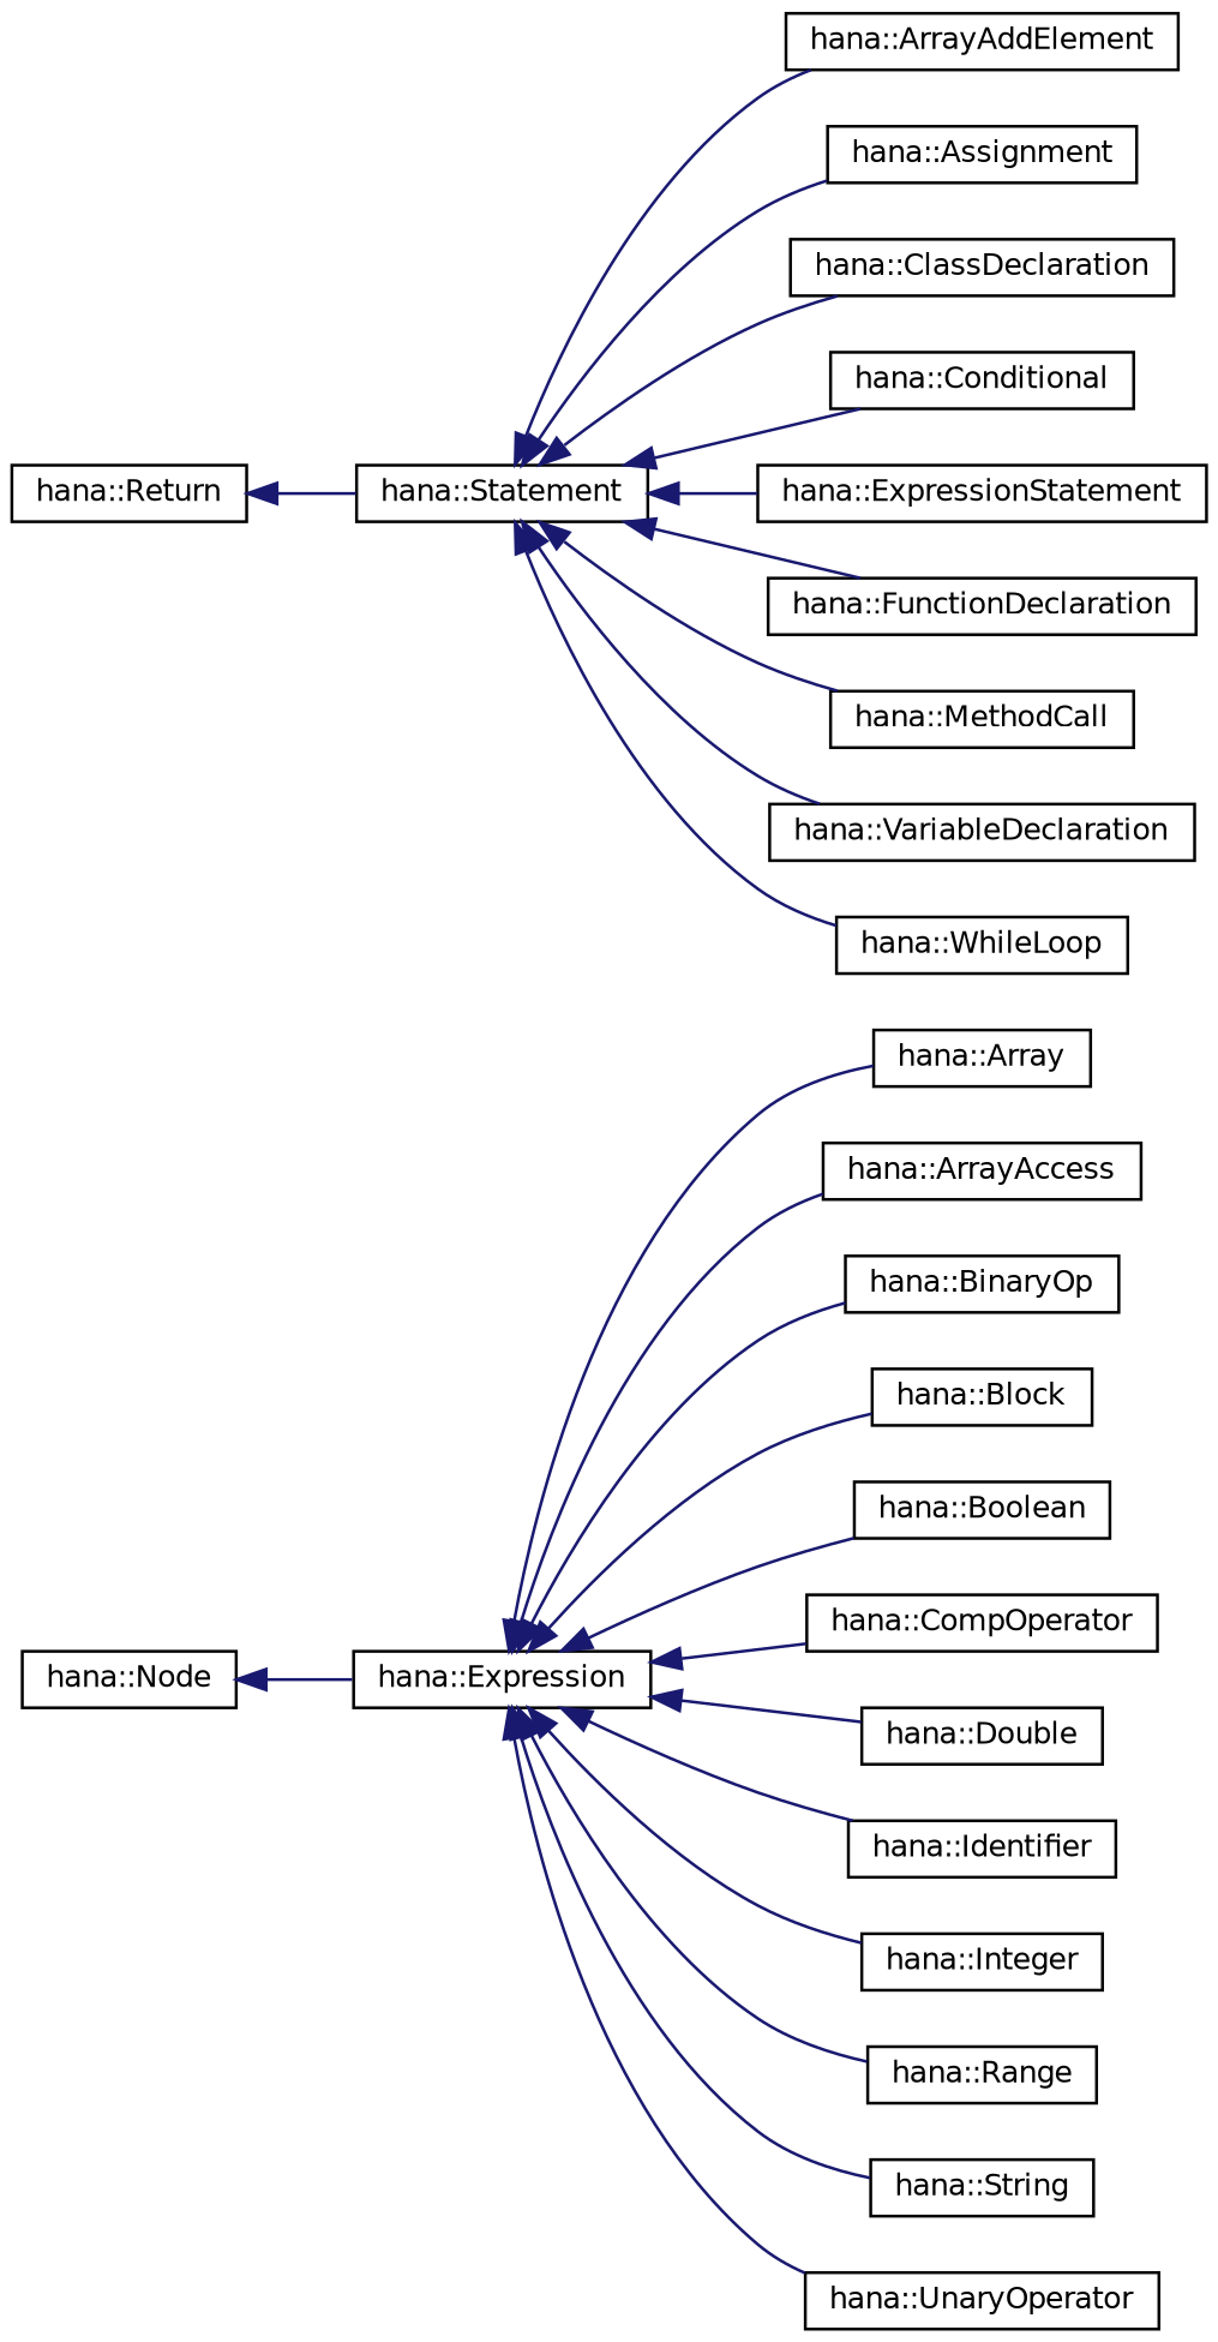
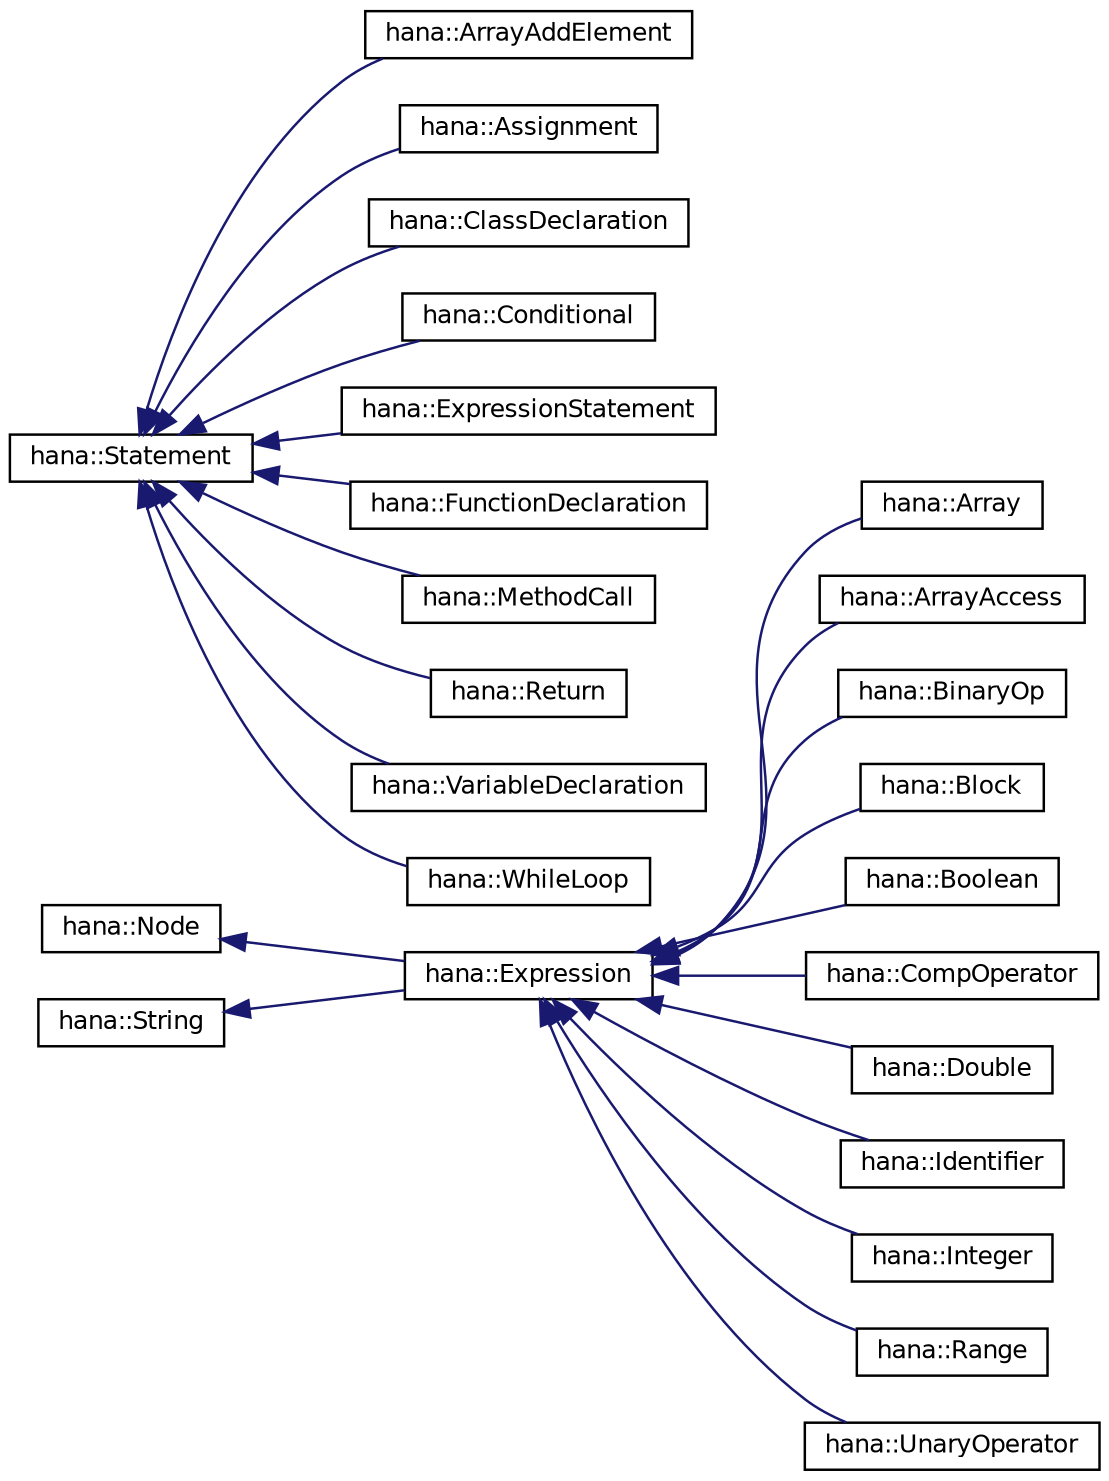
  digraph {
    rankdir=LR
    node [color=black fillcolor=white fontname=Helvetica fontsize=10 shape=record style=filled]
    edge [color=midnightblue dir=back fontname=Helvetica fontsize=10 labelfontname=Helvetica labelfontsize=10 style=solid]
    n1 [height=0.2 label="hana::Node" width=0.4]
    n2 [height=0.2 label="hana::Expression" width=0.4]
    n3 [height=0.2 label="hana::Array" width=0.4]
    n4 [height=0.2 label="hana::ArrayAccess" width=0.4]
    n5 [height=0.2 label="hana::BinaryOp" width=0.4]
    n6 [height=0.2 label="hana::Block" width=0.4]
    n7 [height=0.2 label="hana::Boolean" width=0.4]
    n8 [height=0.2 label="hana::CompOperator" width=0.4]
    n9 [height=0.2 label="hana::Double" width=0.4]
    n10 [height=0.2 label="hana::Identifier" width=0.4]
    n11 [height=0.2 label="hana::Integer" width=0.4]
    n12 [height=0.2 label="hana::Range" width=0.4]
    n13 [height=0.2 label="hana::String" width=0.4]
    n14 [height=0.2 label="hana::UnaryOperator" width=0.4]
    n15 [height=0.2 label="hana::Statement" width=0.4]
    n16 [height=0.2 label="hana::ArrayAddElement" width=0.4]
    n17 [height=0.2 label="hana::Assignment" width=0.4]
    n18 [height=0.2 label="hana::ClassDeclaration" width=0.4]
    n19 [height=0.2 label="hana::Conditional" width=0.4]
    n20 [height=0.2 label="hana::ExpressionStatement" width=0.4]
    n21 [height=0.2 label="hana::FunctionDeclaration" width=0.4]
    n22 [height=0.2 label="hana::MethodCall" width=0.4]
    n23 [height=0.2 label="hana::Return" width=0.4]
    n24 [height=0.2 label="hana::VariableDeclaration" width=0.4]
    n25 [height=0.2 label="hana::WhileLoop" width=0.4]
    n1 -> n2
    n2 -> n3
    n2 -> n4
    n2 -> n5
    n2 -> n6
    n2 -> n7
    n2 -> n8
    n2 -> n9
    n2 -> n10
    n2 -> n11
    n2 -> n12
-   n2 -> n13
+   n13 -> n2
    n2 -> n14
    n15 -> n16
    n15 -> n17
    n15 -> n18
    n15 -> n19
    n15 -> n20
    n15 -> n21
    n15 -> n22
-   n23 -> n15
+   n15 -> n23
    n15 -> n24
    n15 -> n25
  }
